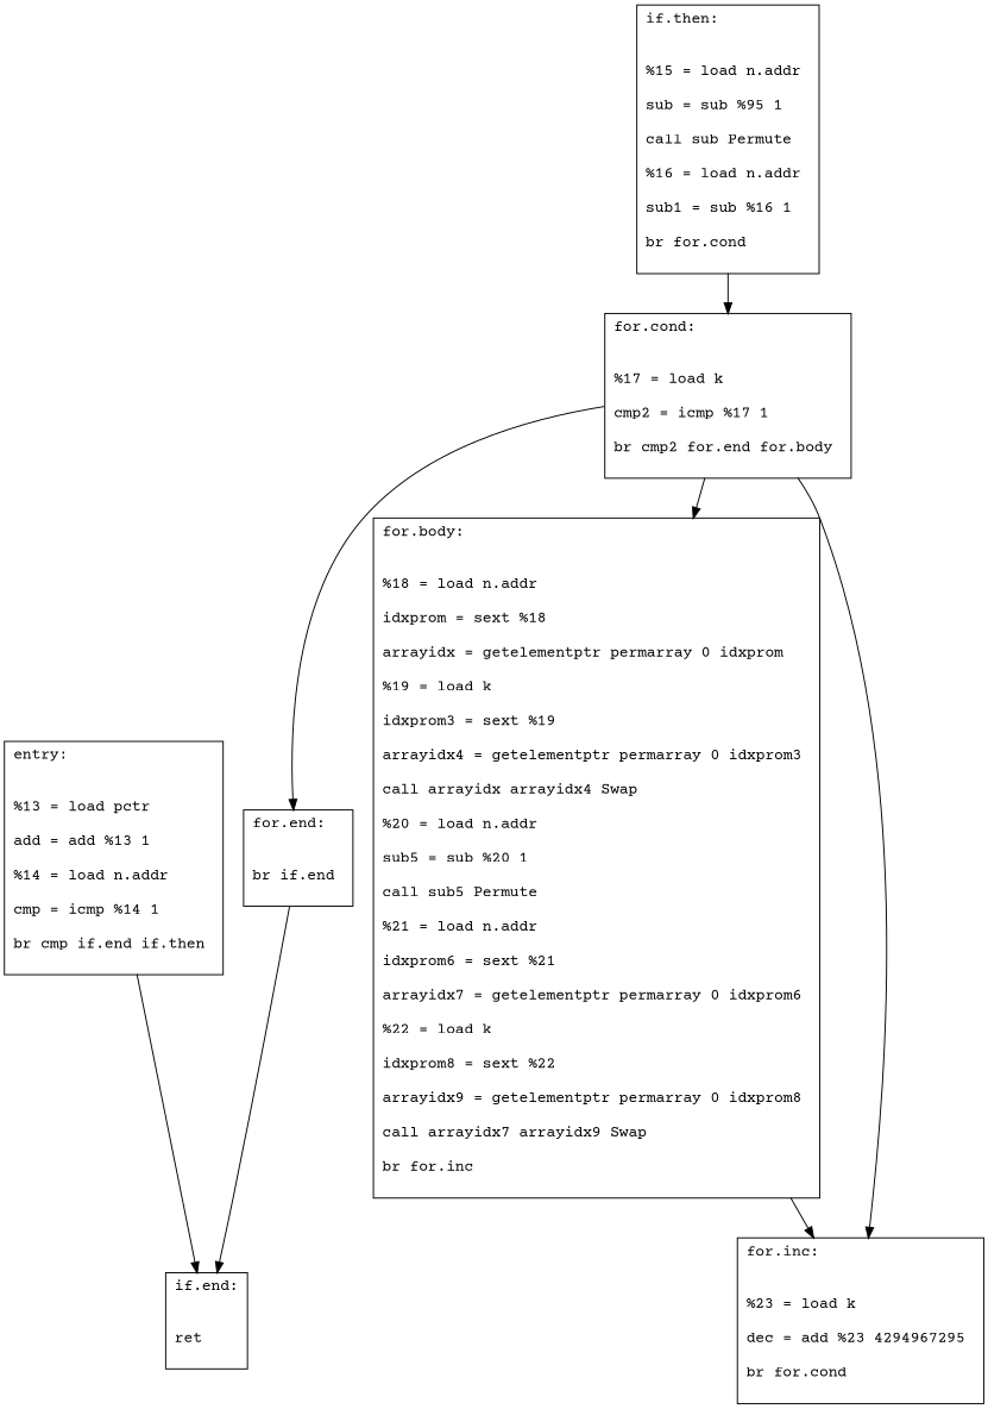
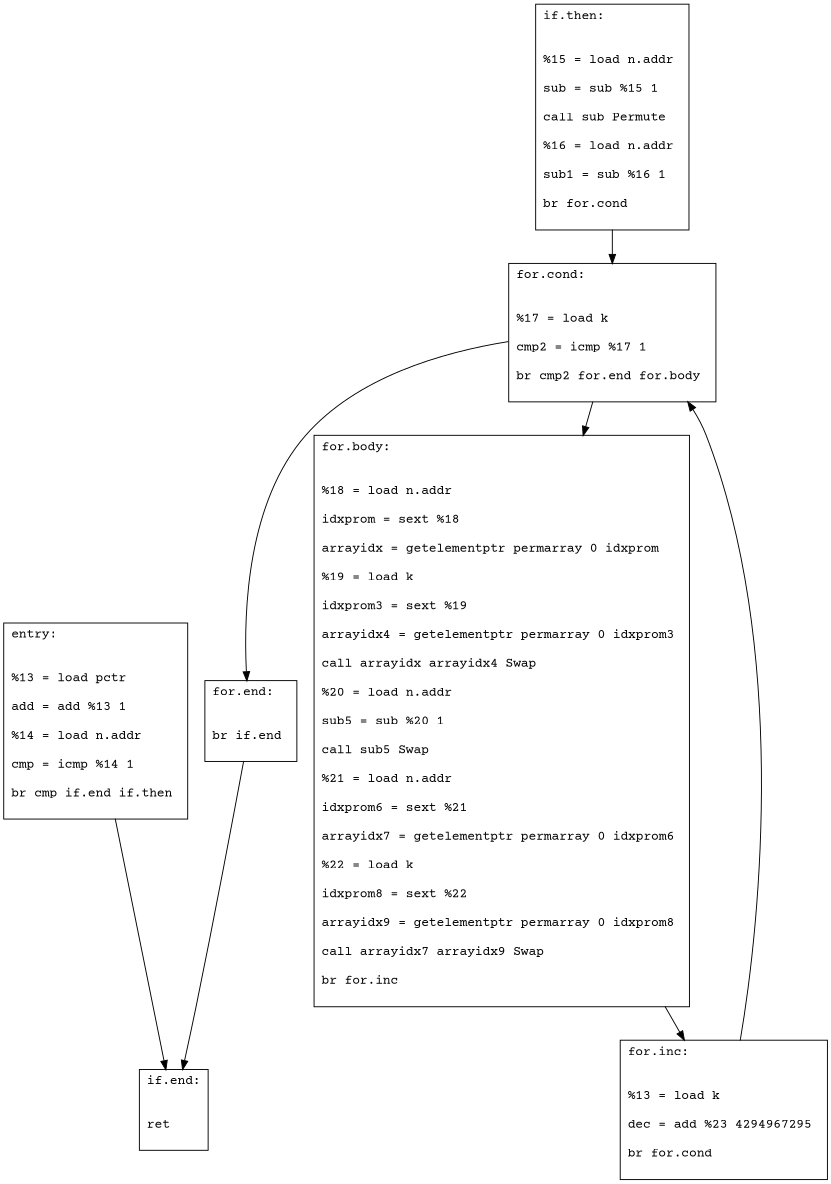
  digraph {
    fontname="Courier Prime"
    node [fontname="Courier Prime" shape=record]
    edge [fontname="Courier Prime"]
    n1 [label="{entry:\l\l\n			%13 = load pctr \l\n			add = add %13 1 \l\n			%14 = load n.addr \l\n			cmp = icmp %14 1 \l\n			br cmp if.end if.then \l\n		}"]
    n2 [label="{if.end:\l\l\n			ret \l\n		}"]
-   n3 [label="{if.then:\l\l\n			%15 = load n.addr \l\n			sub = sub %95 1 \l\n			call sub Permute \l\n			%16 = load n.addr \l\n			sub1 = sub %16 1 \l\n			br for.cond \l\n		}"]
+   n3 [label="{if.then:\l\l\n			%15 = load n.addr \l\n			sub = sub %15 1 \l\n			call sub Permute \l\n			%16 = load n.addr \l\n			sub1 = sub %16 1 \l\n			br for.cond \l\n		}"]
    n4 [label="{for.cond:\l\l\n			%17 = load k \l\n			cmp2 = icmp %17 1 \l\n			br cmp2 for.end for.body \l\n		}"]
-   n5 [label="{for.body:\l\l\n			%18 = load n.addr \l\n			idxprom = sext %18 \l\n			arrayidx = getelementptr permarray 0 idxprom \l\n			%19 = load k \l\n			idxprom3 = sext %19 \l\n			arrayidx4 = getelementptr permarray 0 idxprom3 \l\n			call arrayidx arrayidx4 Swap \l\n			%20 = load n.addr \l\n			sub5 = sub %20 1 \l\n			call sub5 Permute \l\n			%21 = load n.addr \l\n			idxprom6 = sext %21 \l\n			arrayidx7 = getelementptr permarray 0 idxprom6 \l\n			%22 = load k \l\n			idxprom8 = sext %22 \l\n			arrayidx9 = getelementptr permarray 0 idxprom8 \l\n			call arrayidx7 arrayidx9 Swap \l\n			br for.inc \l\n		}"]
+   n5 [label="{for.body:\l\l\n			%18 = load n.addr \l\n			idxprom = sext %18 \l\n			arrayidx = getelementptr permarray 0 idxprom \l\n			%19 = load k \l\n			idxprom3 = sext %19 \l\n			arrayidx4 = getelementptr permarray 0 idxprom3 \l\n			call arrayidx arrayidx4 Swap \l\n			%20 = load n.addr \l\n			sub5 = sub %20 1 \l\n			call sub5 Swap \l\n			%21 = load n.addr \l\n			idxprom6 = sext %21 \l\n			arrayidx7 = getelementptr permarray 0 idxprom6 \l\n			%22 = load k \l\n			idxprom8 = sext %22 \l\n			arrayidx9 = getelementptr permarray 0 idxprom8 \l\n			call arrayidx7 arrayidx9 Swap \l\n			br for.inc \l\n		}"]
    n6 [label="{for.end:\l\l\n			br if.end \l\n		}"]
-   n7 [label="{for.inc:\l\l\n			%23 = load k \l\n			dec = add %23 4294967295 \l\n			br for.cond \l\n		}"]
+   n7 [label="{for.inc:\l\l\n			%13 = load k \l\n			dec = add %23 4294967295 \l\n			br for.cond \l\n		}"]
    n1 -> n2
    n3 -> n4
    n4 -> n5
    n4 -> n6
    n5 -> n7
    n6 -> n2
-   n4 -> n7
+   n7 -> n4
  }
